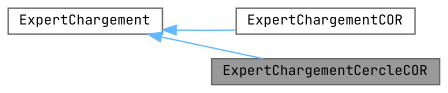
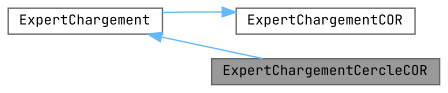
  digraph {
    fontname="JetBrains Mono"
    rankdir=LR
    node [color=gray40 fillcolor=white fontname="JetBrains Mono" fontsize=10 shape=box style=filled]
    edge [color=steelblue1 dir=back fontname="JetBrains Mono" fontsize=10 labelfontname=Helvetica labelfontsize=10 style=solid]
    n1 [fillcolor=grey60 fontcolor=black height=0.2 label=ExpertChargementCercleCOR width=0.4]
    n2 [height=0.2 label=ExpertChargementCOR width=0.4]
    n3 [height=0.2 label=ExpertChargement width=0.4]
    n3 -> n1
-   n3 -> n2
+   n2 -> n3
  }
